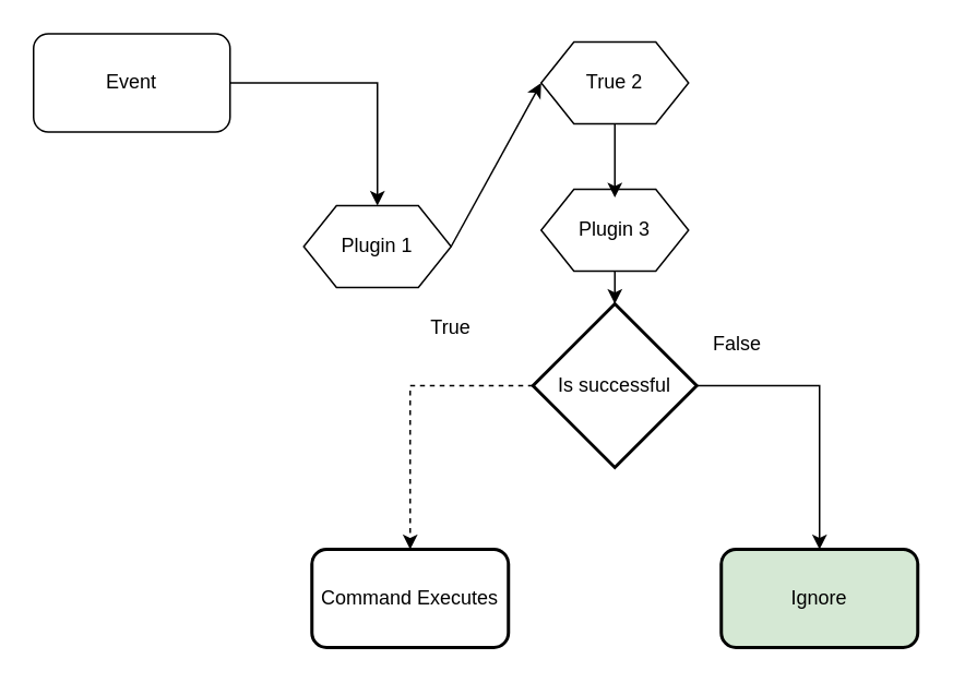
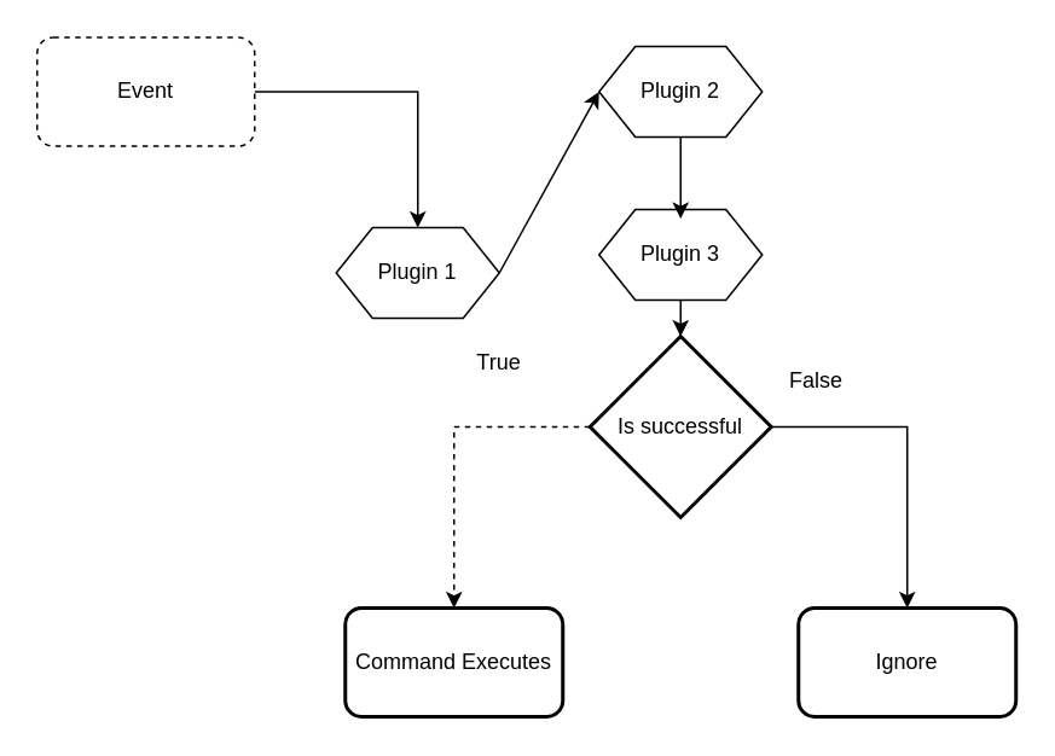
  <mxCell id="0" />
  <mxCell id="1" parent="0" />
  <mxCell id="2" value="" style="edgeStyle=orthogonalEdgeStyle;rounded=0;orthogonalLoop=1;jettySize=auto;html=1;" edge="1" parent="1" source="3" target="4"><mxGeometry relative="1" as="geometry" /></mxCell>
- <mxCell id="3" value="Event" style="rounded=1;whiteSpace=wrap;html=1;" vertex="1" parent="1"><mxGeometry x="20" y="20" width="120" height="60" as="geometry" /></mxCell>
+ <mxCell id="3" value="Event" style="rounded=1;whiteSpace=wrap;html=1;dashed=1;" vertex="1" parent="1"><mxGeometry x="20" y="20" width="120" height="60" as="geometry" /></mxCell>
  <mxCell id="4" value="Plugin 1" style="shape=hexagon;perimeter=hexagonPerimeter2;whiteSpace=wrap;html=1;fixedSize=1;" vertex="1" parent="1"><mxGeometry x="185" y="125" width="90" height="50" as="geometry" /></mxCell>
- <mxCell id="5" value="True 2" style="shape=hexagon;perimeter=hexagonPerimeter2;whiteSpace=wrap;html=1;fixedSize=1;" vertex="1" parent="1"><mxGeometry x="330" y="25" width="90" height="50" as="geometry" /></mxCell>
+ <mxCell id="5" value="Plugin 2" style="shape=hexagon;perimeter=hexagonPerimeter2;whiteSpace=wrap;html=1;fixedSize=1;" vertex="1" parent="1"><mxGeometry x="330" y="25" width="90" height="50" as="geometry" /></mxCell>
  <mxCell id="6" value="" style="edgeStyle=orthogonalEdgeStyle;rounded=0;orthogonalLoop=1;jettySize=auto;html=1;" edge="1" parent="1" source="7" target="10"><mxGeometry relative="1" as="geometry" /></mxCell>
  <mxCell id="7" value="Plugin 3" style="shape=hexagon;perimeter=hexagonPerimeter2;whiteSpace=wrap;html=1;fixedSize=1;" vertex="1" parent="1"><mxGeometry x="330" y="115" width="90" height="50" as="geometry" /></mxCell>
  <mxCell id="8" value="" style="edgeStyle=orthogonalEdgeStyle;rounded=0;orthogonalLoop=1;jettySize=auto;html=1;dashed=1;" edge="1" parent="1" source="10" target="13"><mxGeometry relative="1" as="geometry" /></mxCell>
  <mxCell id="9" value="" style="edgeStyle=orthogonalEdgeStyle;rounded=0;orthogonalLoop=1;jettySize=auto;html=1;" edge="1" parent="1" source="10" target="14"><mxGeometry relative="1" as="geometry" /></mxCell>
  <mxCell id="10" value="Is successful" style="strokeWidth=2;html=1;shape=mxgraph.flowchart.decision;whiteSpace=wrap;" vertex="1" parent="1"><mxGeometry x="325" y="185" width="100" height="100" as="geometry" /></mxCell>
  <mxCell id="11" value="" style="endArrow=classic;html=1;rounded=0;" edge="1" parent="1"><mxGeometry width="50" height="50" relative="1" as="geometry"><mxPoint x="375" y="75" as="sourcePoint" /><mxPoint x="375" y="120" as="targetPoint" /></mxGeometry></mxCell>
  <mxCell id="12" value="" style="endArrow=classic;html=1;rounded=0;entryX=0;entryY=0.5;entryDx=0;entryDy=0;exitX=1;exitY=0.5;exitDx=0;exitDy=0;" edge="1" parent="1" source="4" target="5"><mxGeometry width="50" height="50" relative="1" as="geometry"><mxPoint x="280" y="55" as="sourcePoint" /><mxPoint x="330" y="5" as="targetPoint" /></mxGeometry></mxCell>
  <mxCell id="13" value="&lt;div&gt;Command Executes&lt;/div&gt;" style="rounded=1;whiteSpace=wrap;html=1;strokeWidth=2;" vertex="1" parent="1"><mxGeometry x="190" y="335" width="120" height="60" as="geometry" /></mxCell>
- <mxCell id="14" value="Ignore" style="rounded=1;whiteSpace=wrap;html=1;strokeWidth=2;fillColor=#d5e8d4;" vertex="1" parent="1"><mxGeometry x="440" y="335" width="120" height="60" as="geometry" /></mxCell>
+ <mxCell id="14" value="Ignore" style="rounded=1;whiteSpace=wrap;html=1;strokeWidth=2;" vertex="1" parent="1"><mxGeometry x="440" y="335" width="120" height="60" as="geometry" /></mxCell>
  <mxCell id="15" value="True" style="text;html=1;strokeColor=none;fillColor=none;align=center;verticalAlign=middle;whiteSpace=wrap;rounded=0;" vertex="1" parent="1"><mxGeometry x="245" y="185" width="60" height="30" as="geometry" /></mxCell>
  <mxCell id="16" value="&lt;div&gt;False&lt;/div&gt;" style="text;html=1;strokeColor=none;fillColor=none;align=center;verticalAlign=middle;whiteSpace=wrap;rounded=0;" vertex="1" parent="1"><mxGeometry x="420" y="195" width="60" height="30" as="geometry" /></mxCell>
